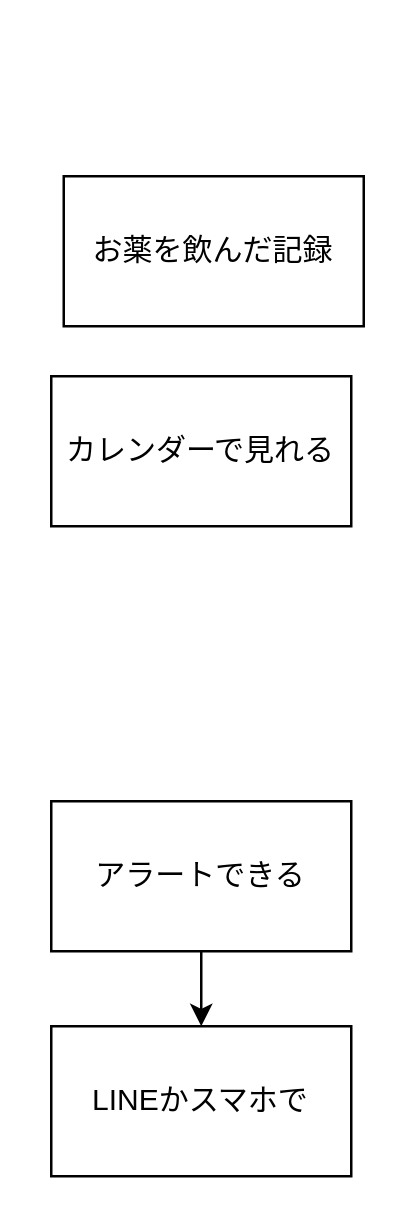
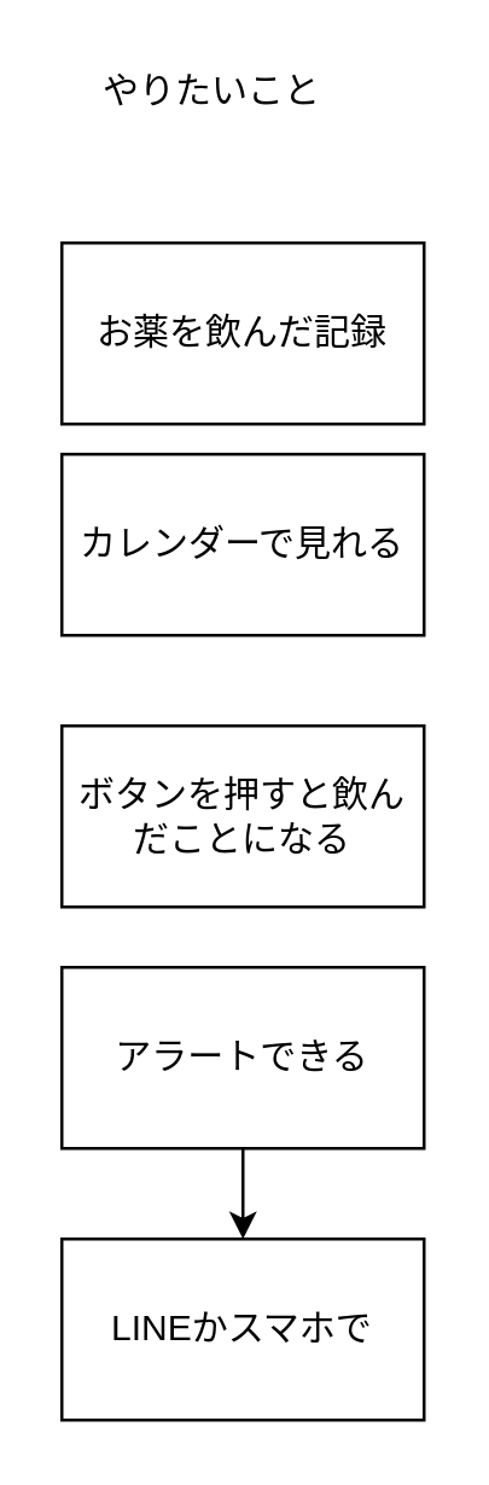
  <mxCell id="0" />
  <mxCell id="1" parent="0" />
- <mxCell id="2" value="お薬を飲んだ記録" style="rounded=0;whiteSpace=wrap;html=1;" vertex="1" parent="1"><mxGeometry x="25" y="70" width="120" height="60" as="geometry" /></mxCell>
+ <mxCell id="2" value="お薬を飲んだ記録" style="rounded=0;whiteSpace=wrap;html=1;" vertex="1" parent="1"><mxGeometry x="20" width="120" height="60" as="geometry" y="80" /></mxCell>
+ <mxCell id="3" value="やりたいこと" style="text;html=1;strokeColor=none;fillColor=none;align=center;verticalAlign=middle;whiteSpace=wrap;rounded=0;" vertex="1" parent="1"><mxGeometry x="20" y="20" width="100" height="20" as="geometry" /></mxCell>
  <mxCell id="4" value="カレンダーで見れる" style="rounded=0;whiteSpace=wrap;html=1;" vertex="1" parent="1"><mxGeometry x="20" y="150" width="120" height="60" as="geometry" /></mxCell>
+ <mxCell id="5" value="ボタンを押すと飲んだことになる" style="rounded=0;whiteSpace=wrap;html=1;" vertex="1" parent="1"><mxGeometry x="20" y="240" width="120" height="60" as="geometry" /></mxCell>
  <mxCell id="6" style="edgeStyle=orthogonalEdgeStyle;rounded=0;orthogonalLoop=1;jettySize=auto;html=1;exitX=0.5;exitY=1;exitDx=0;exitDy=0;" edge="1" parent="1" source="7"><mxGeometry relative="1" as="geometry"><mxPoint x="80" y="410" as="targetPoint" /></mxGeometry></mxCell>
  <mxCell id="7" value="アラートできる" style="rounded=0;whiteSpace=wrap;html=1;" vertex="1" parent="1"><mxGeometry x="20" y="320" width="120" height="60" as="geometry" /></mxCell>
  <mxCell id="8" value="LINEかスマホで" style="rounded=0;whiteSpace=wrap;html=1;" vertex="1" parent="1"><mxGeometry x="20" y="410" width="120" height="60" as="geometry" /></mxCell>
